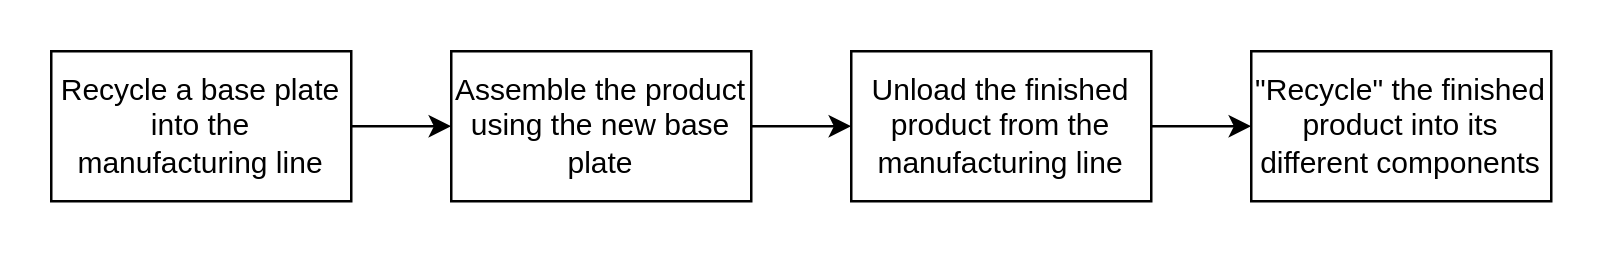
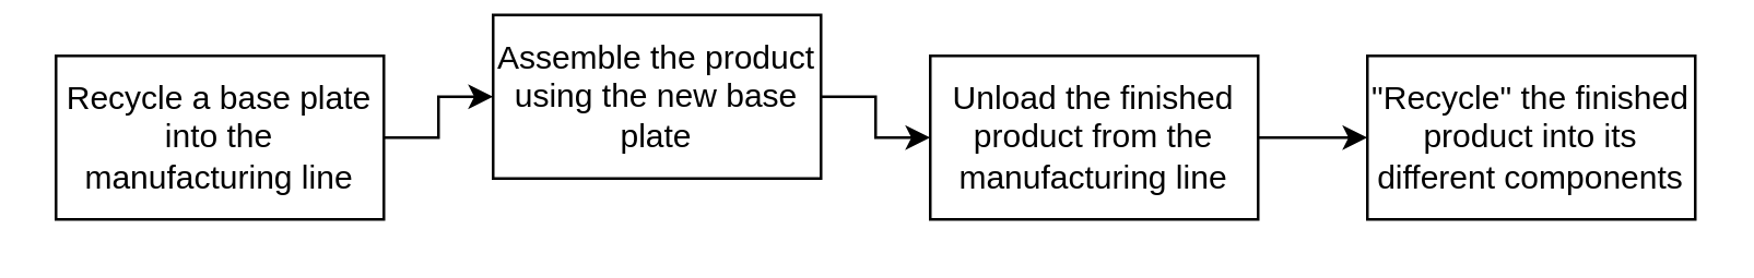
  <mxCell id="0" />
  <mxCell id="1" parent="0" />
  <mxCell id="2" style="edgeStyle=orthogonalEdgeStyle;rounded=0;orthogonalLoop=1;jettySize=auto;html=1;exitX=1;exitY=0.5;exitDx=0;exitDy=0;entryX=0;entryY=0.5;entryDx=0;entryDy=0;" edge="1" parent="1" source="3" target="5"><mxGeometry relative="1" as="geometry" /></mxCell>
  <mxCell id="3" value="Recycle a base plate into the manufacturing line" style="rounded=0;whiteSpace=wrap;html=1;" vertex="1" parent="1"><mxGeometry x="20" y="20" width="120" height="60" as="geometry" /></mxCell>
  <mxCell id="4" style="edgeStyle=orthogonalEdgeStyle;rounded=0;orthogonalLoop=1;jettySize=auto;html=1;exitX=1;exitY=0.5;exitDx=0;exitDy=0;entryX=0;entryY=0.5;entryDx=0;entryDy=0;" edge="1" parent="1" source="5" target="7"><mxGeometry relative="1" as="geometry" /></mxCell>
- <mxCell id="5" value="Assemble the product using the new base plate" style="rounded=0;whiteSpace=wrap;html=1;" vertex="1" parent="1"><mxGeometry x="180" y="20" width="120" height="60" as="geometry" /></mxCell>
+ <mxCell id="5" value="Assemble the product using the new base plate" style="rounded=0;whiteSpace=wrap;html=1;" vertex="1" parent="1"><mxGeometry x="180" y="5" width="120" height="60" as="geometry" /></mxCell>
  <mxCell id="6" style="edgeStyle=orthogonalEdgeStyle;rounded=0;orthogonalLoop=1;jettySize=auto;html=1;exitX=1;exitY=0.5;exitDx=0;exitDy=0;entryX=0;entryY=0.5;entryDx=0;entryDy=0;" edge="1" parent="1" source="7" target="8"><mxGeometry relative="1" as="geometry" /></mxCell>
  <mxCell id="7" value="Unload the finished product from the manufacturing line" style="rounded=0;whiteSpace=wrap;html=1;" vertex="1" parent="1"><mxGeometry x="340" y="20" width="120" height="60" as="geometry" /></mxCell>
  <mxCell id="8" value="&quot;Recycle&quot; the finished product into its different components" style="rounded=0;whiteSpace=wrap;html=1;" vertex="1" parent="1"><mxGeometry x="500" y="20" width="120" height="60" as="geometry" /></mxCell>
